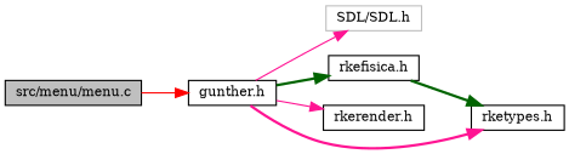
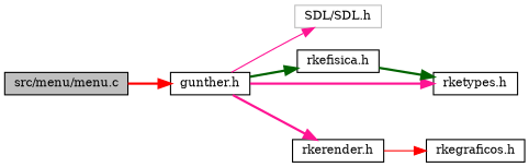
  digraph {
    fontname="DejaVu Serif"
    rankdir=LR
    node [color=black fillcolor=white fontname="DejaVu Serif" fontsize=10 shape=record style=filled]
    edge [color=deeppink fontname="DejaVu Serif" fontsize=10 labelfontname=Helvetica labelfontsize=10 style=solid]
    n1 [fillcolor=grey75 fontcolor=black height=0.2 label="src/menu/menu.c" width=0.4]
    n2 [height=0.2 label="gunther.h" width=0.4]
    n3 [color=grey75 height=0.2 label="SDL/SDL.h" width=0.4]
    n4 [height=0.2 label="rkefisica.h" width=0.4]
    n5 [height=0.2 label="rkerender.h" width=0.4]
    n6 [height=0.2 label="rketypes.h" width=0.4]
-   n1 -> n2 [color=red]
+   n7 [height=0.2 label="rkegraficos.h" width=0.4]
+   n1 -> n2 [color=red style=bold]
    n2 -> n3
    n2 -> n4 [color=darkgreen style=bold]
-   n2 -> n5
+   n2 -> n5 [style=bold]
    n2 -> n6 [style=bold]
    n4 -> n6 [color=darkgreen style=bold]
+   n5 -> n7 [color=red]
  }
